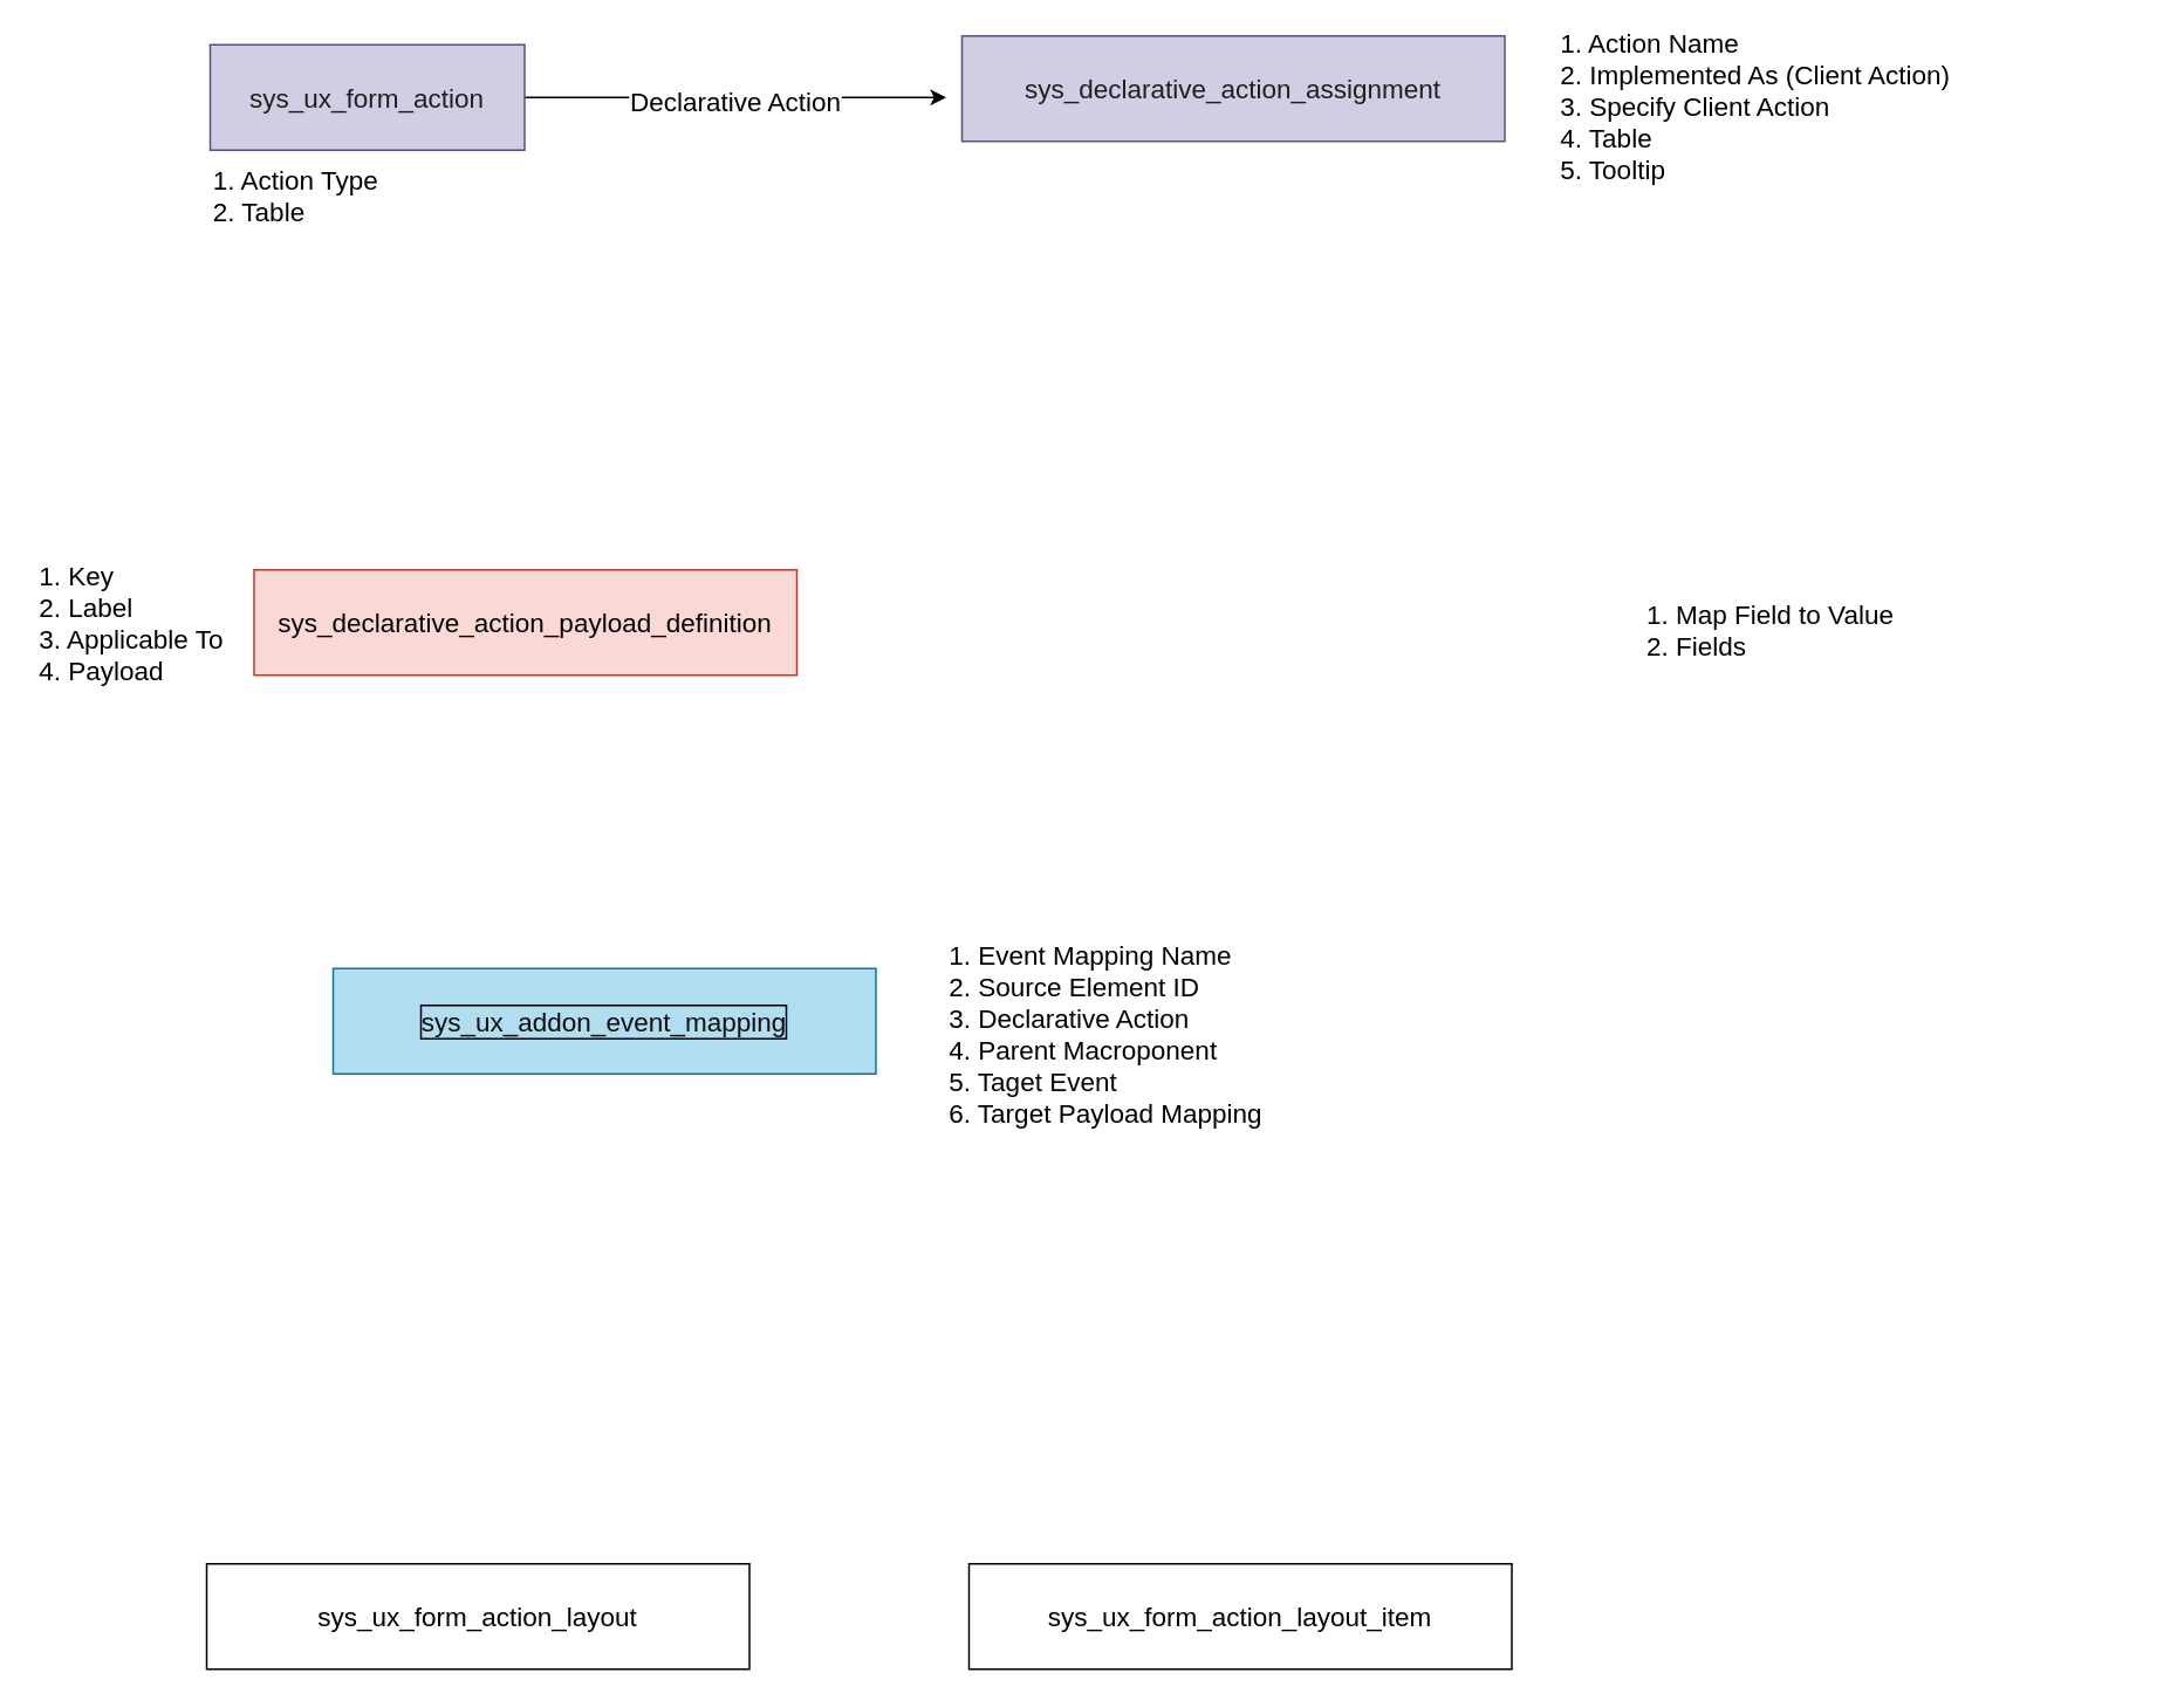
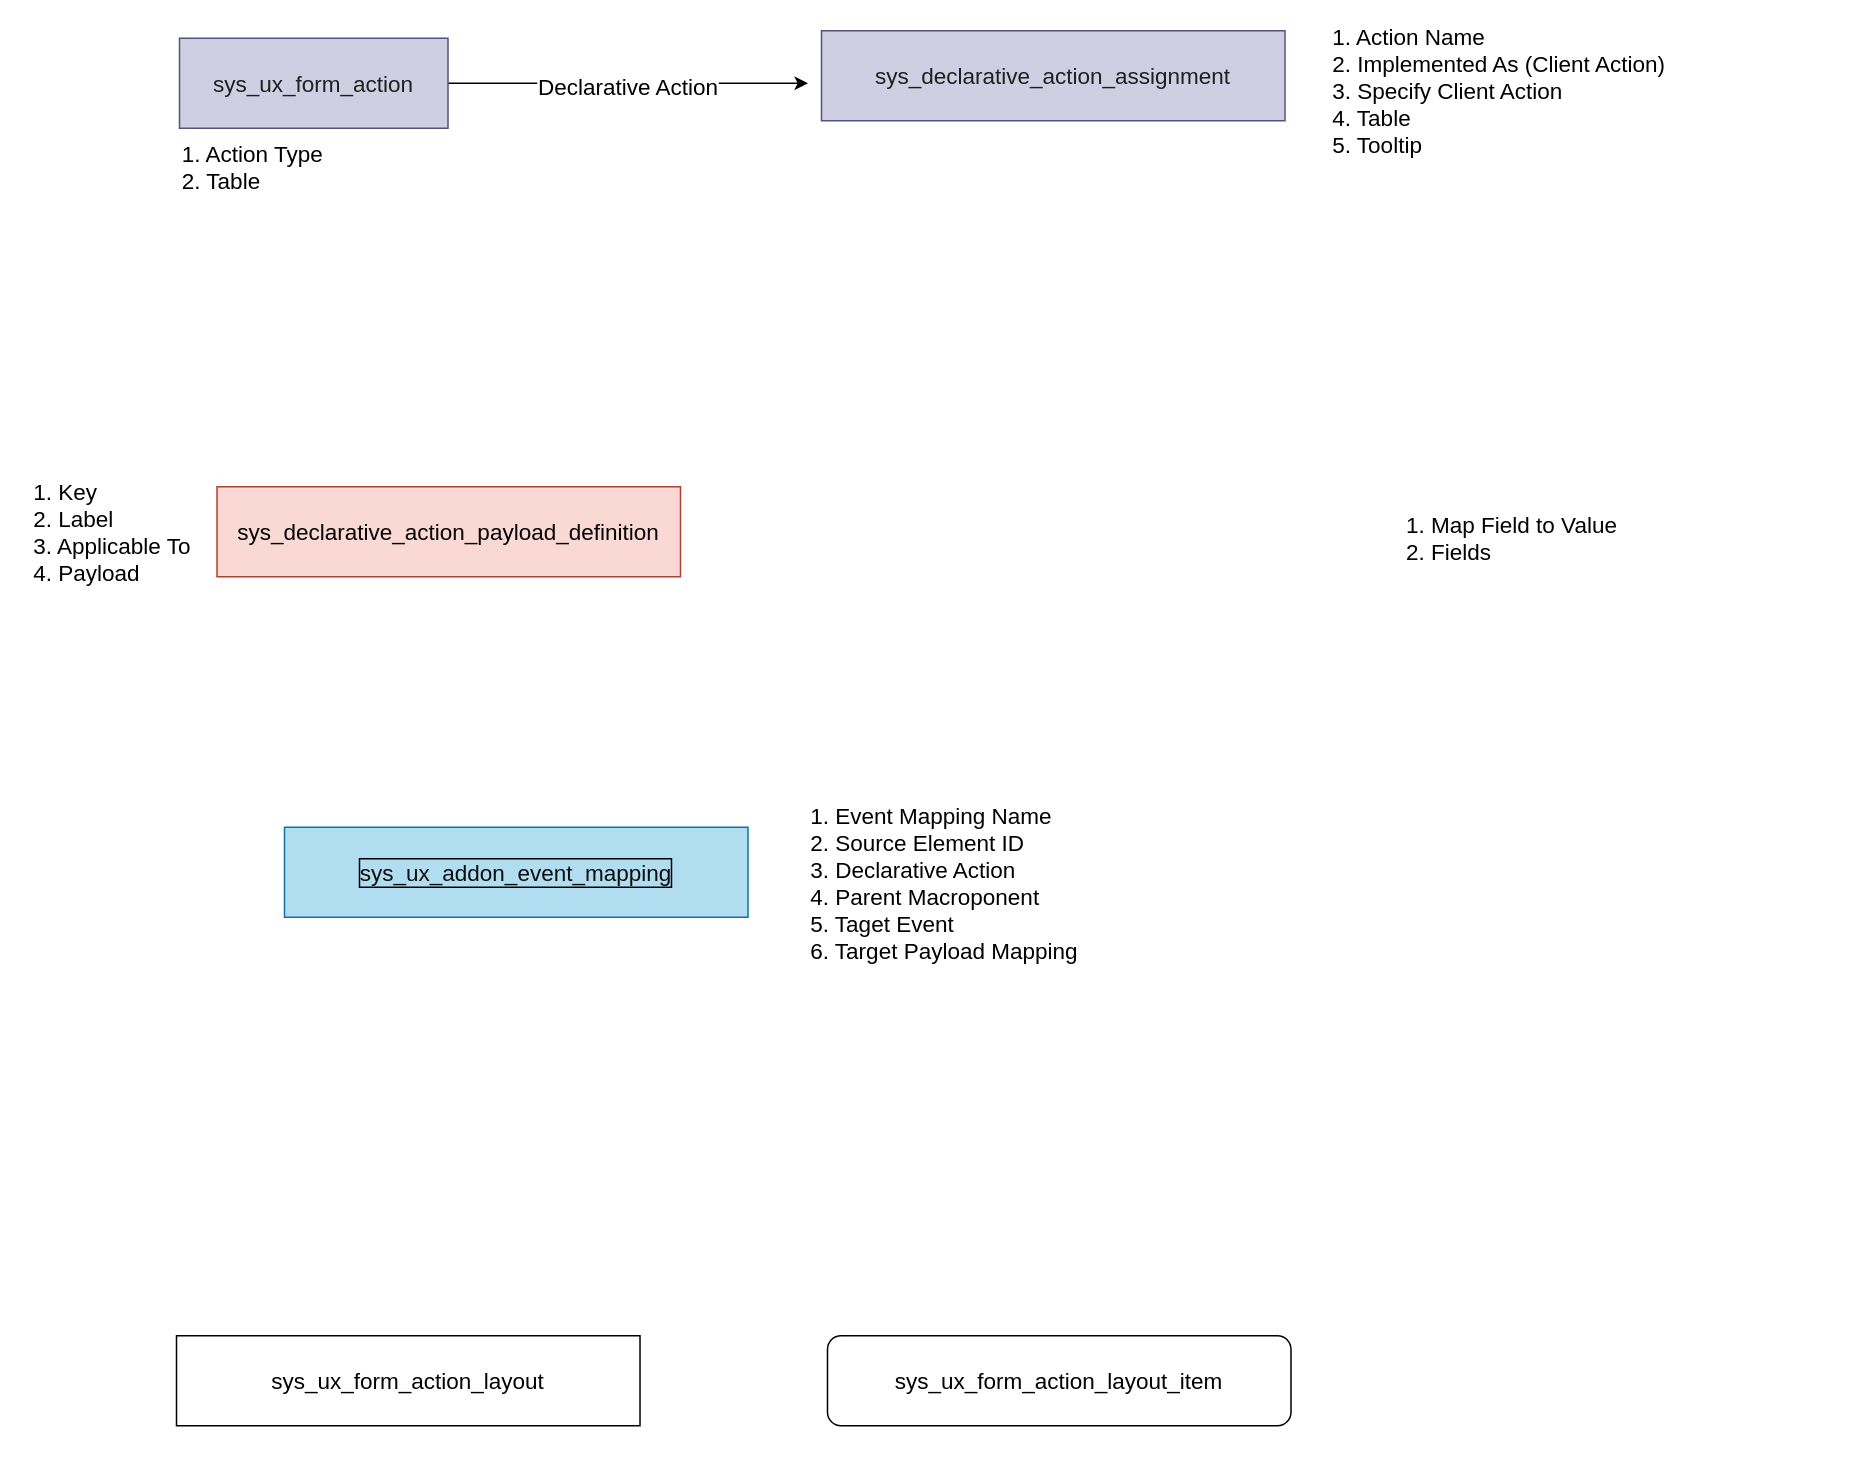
  <mxCell id="0" />
  <mxCell id="1" parent="0" />
  <mxCell id="2" style="edgeStyle=orthogonalEdgeStyle;rounded=0;orthogonalLoop=1;jettySize=auto;html=1;fontSize=15;" edge="1" parent="1" source="4"><mxGeometry relative="1" as="geometry"><mxPoint x="538" y="55" as="targetPoint" /></mxGeometry></mxCell>
  <mxCell id="3" value="Declarative Action" style="edgeLabel;html=1;align=center;verticalAlign=middle;resizable=0;points=[];fontSize=15;" vertex="1" connectable="0" parent="2"><mxGeometry x="-0.008" y="-1" relative="1" as="geometry"><mxPoint as="offset" /></mxGeometry></mxCell>
  <mxCell id="4" value="sys_ux_form_action" style="rounded=0;whiteSpace=wrap;html=1;fontSize=15;fillColor=#d0cee2;strokeColor=#56517e;fontColor=#1F1F1F;" vertex="1" parent="1"><mxGeometry x="119" y="25" width="179" height="60" as="geometry" /></mxCell>
- <mxCell id="5" value="sys_ux_form_action_layout_item" style="rounded=0;whiteSpace=wrap;html=1;fontSize=15;" vertex="1" parent="1"><mxGeometry x="551" y="890" width="309" height="60" as="geometry" /></mxCell>
+ <mxCell id="5" value="sys_ux_form_action_layout_item" style="whiteSpace=wrap;html=1;fontSize=15;rounded=1;" vertex="1" parent="1"><mxGeometry x="551" y="890" width="309" height="60" as="geometry" /></mxCell>
  <mxCell id="6" value="sys_declarative_action_assignment" style="rounded=0;whiteSpace=wrap;html=1;fontSize=15;fillColor=#d0cee2;strokeColor=#56517e;fontColor=#1F1F1F;" vertex="1" parent="1"><mxGeometry x="547" y="20" width="309" height="60" as="geometry" /></mxCell>
  <mxCell id="7" value="sys_ux_addon_event_mapping" style="rounded=0;whiteSpace=wrap;html=1;fontSize=15;fillColor=#b1ddf0;strokeColor=#10739e;fontColor=#0D0D0D;labelBorderColor=default;" vertex="1" parent="1"><mxGeometry x="189" y="551" width="309" height="60" as="geometry" /></mxCell>
  <mxCell id="8" value="sys_declarative_action_payload_definition" style="rounded=0;whiteSpace=wrap;html=1;fontSize=15;fillColor=#fad9d5;strokeColor=#ae4132;fontColor=#030303;" vertex="1" parent="1"><mxGeometry x="144" y="324" width="309" height="60" as="geometry" /></mxCell>
  <mxCell id="9" value="1. Action Type&lt;br&gt;2. Table" style="text;html=1;strokeColor=none;fillColor=none;align=left;verticalAlign=middle;whiteSpace=wrap;rounded=0;fontSize=15;" vertex="1" parent="1"><mxGeometry x="119" y="96" width="123" height="30" as="geometry" /></mxCell>
  <mxCell id="10" value="1. Action Name&lt;br&gt;2. Implemented As (Client Action)&lt;br&gt;3. Specify Client Action&lt;br&gt;4. Table&lt;br&gt;5. Tooltip" style="text;html=1;strokeColor=none;fillColor=none;align=left;verticalAlign=middle;whiteSpace=wrap;rounded=0;fontSize=15;" vertex="1" parent="1"><mxGeometry x="886" y="45" width="335" height="30" as="geometry" /></mxCell>
  <mxCell id="11" value="1. Key&lt;br&gt;2. Label&lt;br&gt;3. Applicable To&lt;br&gt;4. Payload" style="text;html=1;strokeColor=none;fillColor=none;align=left;verticalAlign=middle;whiteSpace=wrap;rounded=0;fontSize=15;" vertex="1" parent="1"><mxGeometry x="20" y="339" width="335" height="30" as="geometry" /></mxCell>
  <mxCell id="12" value="1. Map Field to Value&lt;br&gt;&lt;div style=&quot;text-align: left;&quot;&gt;&lt;span style=&quot;background-color: initial;&quot;&gt;2. Fields&lt;/span&gt;&lt;/div&gt;" style="text;html=1;align=center;verticalAlign=middle;resizable=0;points=[];autosize=1;strokeColor=none;fillColor=none;fontSize=15;" vertex="1" parent="1"><mxGeometry x="927" y="334" width="159" height="48" as="geometry" /></mxCell>
  <mxCell id="13" value="1. Event Mapping Name&lt;br&gt;2. Source Element ID&lt;br&gt;3. Declarative Action&lt;br&gt;4. Parent Macroponent&lt;br&gt;5. Taget Event&lt;br&gt;6. Target Payload Mapping" style="text;html=1;strokeColor=none;fillColor=none;align=left;verticalAlign=middle;whiteSpace=wrap;rounded=0;fontSize=15;" vertex="1" parent="1"><mxGeometry x="538" y="573" width="335" height="30" as="geometry" /></mxCell>
  <mxCell id="14" value="sys_ux_form_action_layout" style="rounded=0;whiteSpace=wrap;html=1;fontSize=15;" vertex="1" parent="1"><mxGeometry x="117" y="890" width="309" height="60" as="geometry" /></mxCell>
